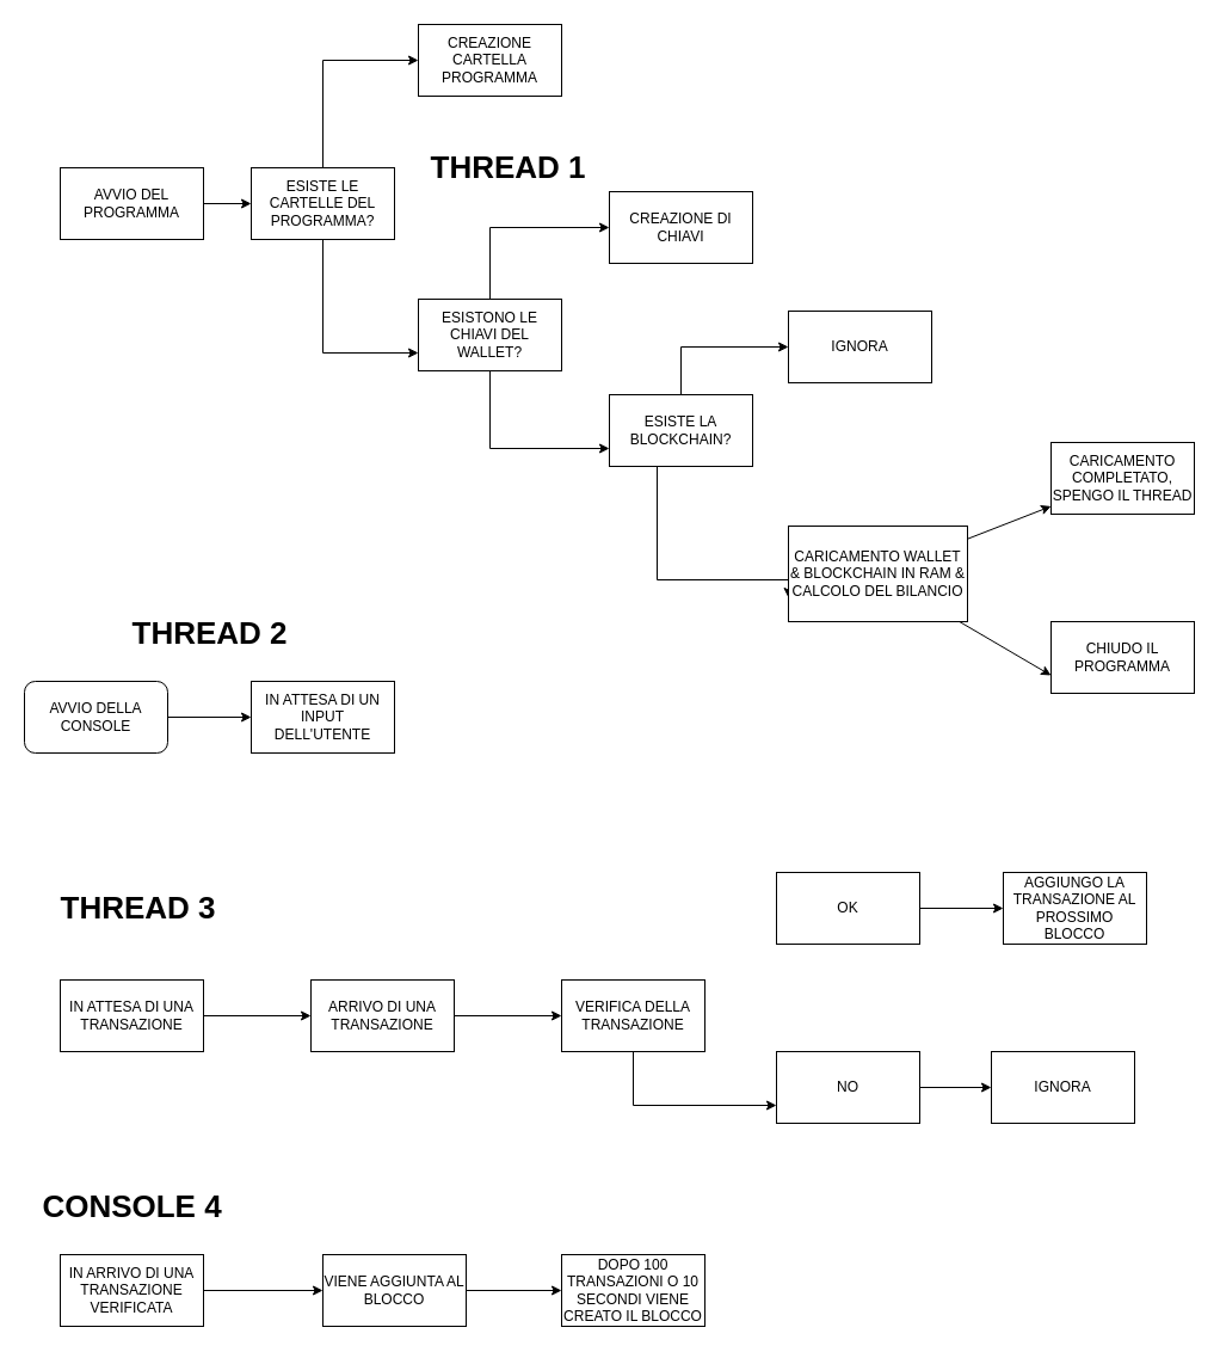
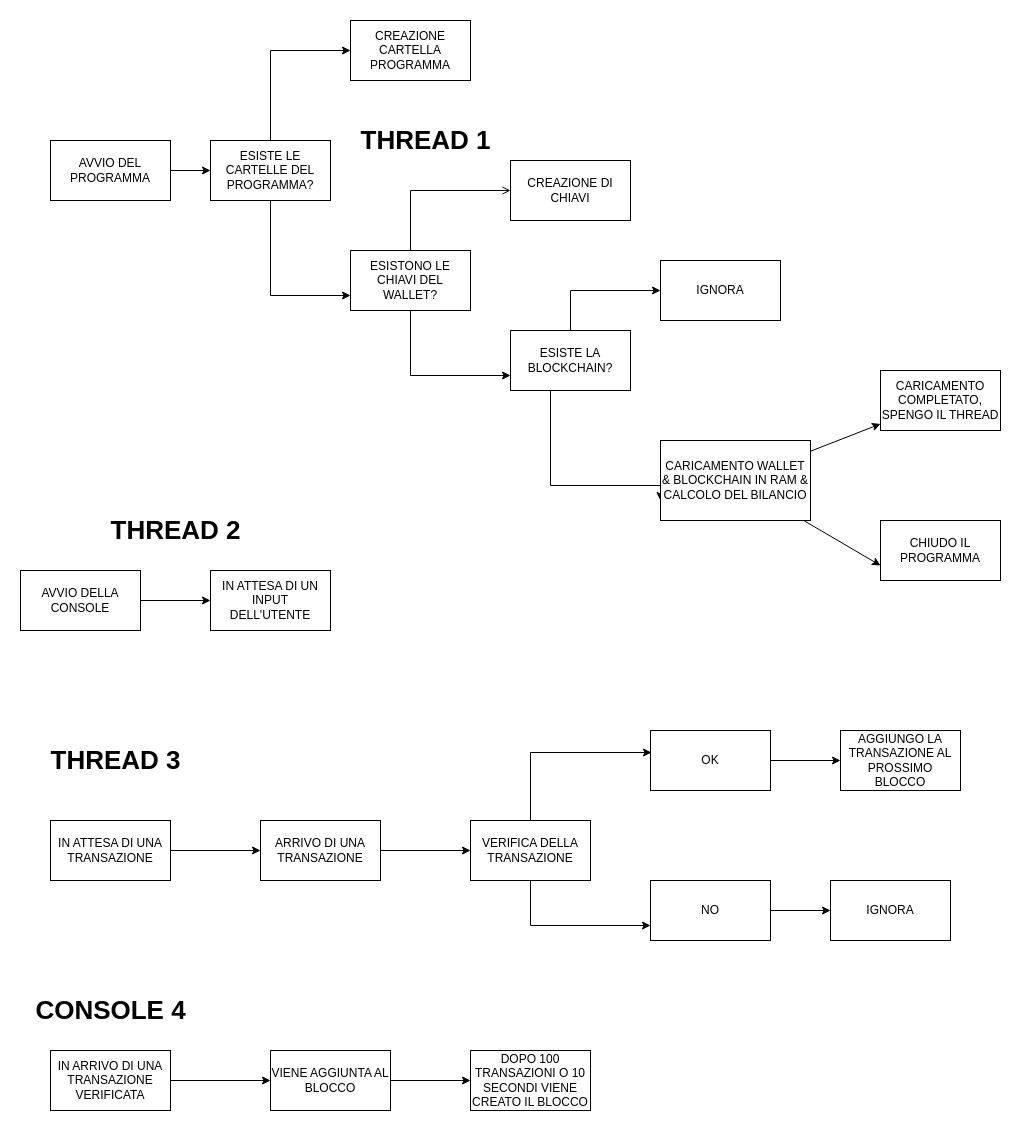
  <mxCell id="0" />
  <mxCell id="1" parent="0" />
  <mxCell id="2" style="edgeStyle=orthogonalEdgeStyle;rounded=0;orthogonalLoop=1;jettySize=auto;html=1;entryX=0;entryY=0.5;entryDx=0;entryDy=0;" parent="1" source="3" target="6" edge="1"><mxGeometry relative="1" as="geometry" /></mxCell>
  <mxCell id="3" value="AVVIO DEL PROGRAMMA" style="rounded=0;whiteSpace=wrap;html=1;" parent="1" vertex="1"><mxGeometry x="50" y="140" width="120" height="60" as="geometry" /></mxCell>
  <mxCell id="4" style="edgeStyle=orthogonalEdgeStyle;rounded=0;orthogonalLoop=1;jettySize=auto;html=1;entryX=0;entryY=0.5;entryDx=0;entryDy=0;" parent="1" source="6" target="10" edge="1"><mxGeometry relative="1" as="geometry"><Array as="points"><mxPoint x="270" y="50" /></Array></mxGeometry></mxCell>
  <mxCell id="5" style="edgeStyle=orthogonalEdgeStyle;rounded=0;orthogonalLoop=1;jettySize=auto;html=1;entryX=0;entryY=0.75;entryDx=0;entryDy=0;" parent="1" source="6" target="9" edge="1"><mxGeometry relative="1" as="geometry"><Array as="points"><mxPoint x="270" y="295" /></Array></mxGeometry></mxCell>
  <mxCell id="6" value="ESISTE LE CARTELLE DEL PROGRAMMA?" style="rounded=0;whiteSpace=wrap;html=1;" parent="1" vertex="1"><mxGeometry x="210" y="140" width="120" height="60" as="geometry" /></mxCell>
- <mxCell id="7" style="edgeStyle=orthogonalEdgeStyle;rounded=0;orthogonalLoop=1;jettySize=auto;html=1;entryX=0;entryY=0.5;entryDx=0;entryDy=0;" parent="1" source="9" target="14" edge="1"><mxGeometry relative="1" as="geometry"><Array as="points"><mxPoint x="410" y="190" /></Array></mxGeometry></mxCell>
+ <mxCell id="7" style="edgeStyle=orthogonalEdgeStyle;rounded=0;orthogonalLoop=1;jettySize=auto;html=1;entryX=0;entryY=0.5;entryDx=0;entryDy=0;endArrow=open;" parent="1" source="9" target="14" edge="1"><mxGeometry relative="1" as="geometry"><Array as="points"><mxPoint x="410" y="190" /></Array></mxGeometry></mxCell>
  <mxCell id="8" style="edgeStyle=orthogonalEdgeStyle;rounded=0;orthogonalLoop=1;jettySize=auto;html=1;entryX=0;entryY=0.75;entryDx=0;entryDy=0;" parent="1" source="9" target="13" edge="1"><mxGeometry relative="1" as="geometry"><Array as="points"><mxPoint x="410" y="375" /></Array></mxGeometry></mxCell>
  <mxCell id="9" value="ESISTONO LE CHIAVI DEL WALLET?" style="rounded=0;whiteSpace=wrap;html=1;" parent="1" vertex="1"><mxGeometry x="350" y="250" width="120" height="60" as="geometry" /></mxCell>
  <mxCell id="10" value="CREAZIONE CARTELLA PROGRAMMA" style="rounded=0;whiteSpace=wrap;html=1;" parent="1" vertex="1"><mxGeometry x="350" y="20" width="120" height="60" as="geometry" /></mxCell>
  <mxCell id="11" style="edgeStyle=orthogonalEdgeStyle;rounded=0;orthogonalLoop=1;jettySize=auto;html=1;entryX=0;entryY=0.5;entryDx=0;entryDy=0;" parent="1" source="13" target="15" edge="1"><mxGeometry relative="1" as="geometry"><Array as="points"><mxPoint x="570" y="290" /></Array></mxGeometry></mxCell>
  <mxCell id="12" style="edgeStyle=orthogonalEdgeStyle;rounded=0;orthogonalLoop=1;jettySize=auto;html=1;entryX=0;entryY=0.75;entryDx=0;entryDy=0;" parent="1" source="13" target="18" edge="1"><mxGeometry relative="1" as="geometry"><Array as="points"><mxPoint x="550" y="485" /></Array></mxGeometry></mxCell>
  <mxCell id="13" value="ESISTE LA BLOCKCHAIN?" style="rounded=0;whiteSpace=wrap;html=1;" parent="1" vertex="1"><mxGeometry x="510" y="330" width="120" height="60" as="geometry" /></mxCell>
  <mxCell id="14" value="CREAZIONE DI CHIAVI" style="rounded=0;whiteSpace=wrap;html=1;" parent="1" vertex="1"><mxGeometry x="510" y="160" width="120" height="60" as="geometry" /></mxCell>
  <mxCell id="15" value="IGNORA" style="rounded=0;whiteSpace=wrap;html=1;" parent="1" vertex="1"><mxGeometry x="660" y="260" width="120" height="60" as="geometry" /></mxCell>
  <mxCell id="16" style="edgeStyle=none;html=1;" edge="1" parent="1" source="18" target="24"><mxGeometry relative="1" as="geometry" /></mxCell>
  <mxCell id="17" style="edgeStyle=none;html=1;entryX=0;entryY=0.75;entryDx=0;entryDy=0;" edge="1" parent="1" source="18" target="25"><mxGeometry relative="1" as="geometry" /></mxCell>
  <mxCell id="18" value="CARICAMENTO WALLET &amp;amp; BLOCKCHAIN IN RAM &amp;amp; CALCOLO DEL BILANCIO" style="rounded=0;whiteSpace=wrap;html=1;" parent="1" vertex="1"><mxGeometry x="660" y="440" width="150" height="80" as="geometry" /></mxCell>
  <mxCell id="19" value="&lt;font style=&quot;font-size: 26px&quot;&gt;&lt;b&gt;THREAD 1&lt;/b&gt;&lt;/font&gt;" style="text;html=1;align=center;verticalAlign=middle;resizable=0;points=[];autosize=1;strokeColor=none;fillColor=none;" parent="1" vertex="1"><mxGeometry x="350" y="130" width="150" height="20" as="geometry" /></mxCell>
  <mxCell id="20" style="edgeStyle=orthogonalEdgeStyle;rounded=0;orthogonalLoop=1;jettySize=auto;html=1;entryX=0;entryY=0.5;entryDx=0;entryDy=0;fontSize=26;" parent="1" source="21" target="22" edge="1"><mxGeometry relative="1" as="geometry" /></mxCell>
- <mxCell id="21" value="AVVIO DELLA CONSOLE" style="whiteSpace=wrap;html=1;rounded=1;" parent="1" vertex="1"><mxGeometry x="20" y="570" width="120" height="60" as="geometry" /></mxCell>
+ <mxCell id="21" value="AVVIO DELLA CONSOLE" style="rounded=0;whiteSpace=wrap;html=1;" parent="1" vertex="1"><mxGeometry x="20" y="570" width="120" height="60" as="geometry" /></mxCell>
  <mxCell id="22" value="IN ATTESA DI UN INPUT DELL'UTENTE" style="rounded=0;whiteSpace=wrap;html=1;" parent="1" vertex="1"><mxGeometry x="210" y="570" width="120" height="60" as="geometry" /></mxCell>
  <mxCell id="23" value="&lt;b&gt;THREAD 2&lt;/b&gt;" style="text;html=1;align=center;verticalAlign=middle;resizable=0;points=[];autosize=1;strokeColor=none;fillColor=none;fontSize=26;" parent="1" vertex="1"><mxGeometry x="100" y="510" width="150" height="40" as="geometry" /></mxCell>
  <mxCell id="24" value="CARICAMENTO COMPLETATO, SPENGO IL THREAD" style="rounded=0;whiteSpace=wrap;html=1;" vertex="1" parent="1"><mxGeometry x="880" y="370" width="120" height="60" as="geometry" /></mxCell>
  <mxCell id="25" value="CHIUDO IL PROGRAMMA" style="rounded=0;whiteSpace=wrap;html=1;" vertex="1" parent="1"><mxGeometry x="880" y="520" width="120" height="60" as="geometry" /></mxCell>
  <mxCell id="26" value="&lt;b&gt;THREAD 3&lt;/b&gt;" style="text;html=1;align=center;verticalAlign=middle;resizable=0;points=[];autosize=1;strokeColor=none;fillColor=none;fontSize=26;" vertex="1" parent="1"><mxGeometry x="40" y="740" width="150" height="40" as="geometry" /></mxCell>
  <mxCell id="27" style="edgeStyle=none;html=1;" edge="1" parent="1" target="30"><mxGeometry relative="1" as="geometry"><mxPoint x="170" y="850" as="sourcePoint" /></mxGeometry></mxCell>
  <mxCell id="28" value="IN ATTESA DI UNA TRANSAZIONE" style="rounded=0;whiteSpace=wrap;html=1;" vertex="1" parent="1"><mxGeometry x="50" y="820" width="120" height="60" as="geometry" /></mxCell>
  <mxCell id="29" style="edgeStyle=none;html=1;" edge="1" parent="1" source="30" target="33"><mxGeometry relative="1" as="geometry" /></mxCell>
  <mxCell id="30" value="ARRIVO DI UNA TRANSAZIONE" style="rounded=0;whiteSpace=wrap;html=1;" vertex="1" parent="1"><mxGeometry x="260" y="820" width="120" height="60" as="geometry" /></mxCell>
+ <mxCell id="31" style="edgeStyle=orthogonalEdgeStyle;rounded=0;orthogonalLoop=1;jettySize=auto;html=1;entryX=0.008;entryY=0.367;entryDx=0;entryDy=0;entryPerimeter=0;" edge="1" parent="1" source="33" target="35"><mxGeometry relative="1" as="geometry"><Array as="points"><mxPoint x="530" y="752" /></Array></mxGeometry></mxCell>
  <mxCell id="32" style="edgeStyle=orthogonalEdgeStyle;rounded=0;orthogonalLoop=1;jettySize=auto;html=1;entryX=0;entryY=0.75;entryDx=0;entryDy=0;" edge="1" parent="1" source="33" target="38"><mxGeometry relative="1" as="geometry"><Array as="points"><mxPoint x="530" y="925" /></Array></mxGeometry></mxCell>
  <mxCell id="33" value="VERIFICA DELLA TRANSAZIONE" style="rounded=0;whiteSpace=wrap;html=1;" vertex="1" parent="1"><mxGeometry x="470" y="820" width="120" height="60" as="geometry" /></mxCell>
  <mxCell id="34" style="edgeStyle=none;html=1;" edge="1" parent="1" source="35" target="36"><mxGeometry relative="1" as="geometry" /></mxCell>
  <mxCell id="35" value="OK" style="rounded=0;whiteSpace=wrap;html=1;" vertex="1" parent="1"><mxGeometry x="650" y="730" width="120" height="60" as="geometry" /></mxCell>
  <mxCell id="36" value="AGGIUNGO LA TRANSAZIONE AL PROSSIMO BLOCCO" style="rounded=0;whiteSpace=wrap;html=1;" vertex="1" parent="1"><mxGeometry x="840" y="730" width="120" height="60" as="geometry" /></mxCell>
  <mxCell id="37" style="edgeStyle=none;html=1;" edge="1" parent="1" source="38" target="39"><mxGeometry relative="1" as="geometry" /></mxCell>
  <mxCell id="38" value="NO" style="rounded=0;whiteSpace=wrap;html=1;" vertex="1" parent="1"><mxGeometry x="650" y="880" width="120" height="60" as="geometry" /></mxCell>
  <mxCell id="39" value="IGNORA" style="rounded=0;whiteSpace=wrap;html=1;" vertex="1" parent="1"><mxGeometry x="830" y="880" width="120" height="60" as="geometry" /></mxCell>
  <mxCell id="40" value="&lt;b&gt;CONSOLE 4&lt;/b&gt;" style="text;html=1;align=center;verticalAlign=middle;resizable=0;points=[];autosize=1;strokeColor=none;fillColor=none;fontSize=26;" vertex="1" parent="1"><mxGeometry x="35" y="990" width="150" height="40" as="geometry" /></mxCell>
  <mxCell id="41" style="edgeStyle=none;html=1;" edge="1" parent="1" source="42" target="44"><mxGeometry relative="1" as="geometry" /></mxCell>
  <mxCell id="42" value="IN ARRIVO DI UNA TRANSAZIONE VERIFICATA" style="rounded=0;whiteSpace=wrap;html=1;" vertex="1" parent="1"><mxGeometry x="50" y="1050" width="120" height="60" as="geometry" /></mxCell>
  <mxCell id="43" style="edgeStyle=none;html=1;" edge="1" parent="1" source="44" target="45"><mxGeometry relative="1" as="geometry" /></mxCell>
  <mxCell id="44" value="VIENE AGGIUNTA AL BLOCCO" style="rounded=0;whiteSpace=wrap;html=1;" vertex="1" parent="1"><mxGeometry x="270" y="1050" width="120" height="60" as="geometry" /></mxCell>
  <mxCell id="45" value="DOPO 100 TRANSAZIONI O 10 SECONDI VIENE CREATO IL BLOCCO" style="rounded=0;whiteSpace=wrap;html=1;" vertex="1" parent="1"><mxGeometry x="470" y="1050" width="120" height="60" as="geometry" /></mxCell>
